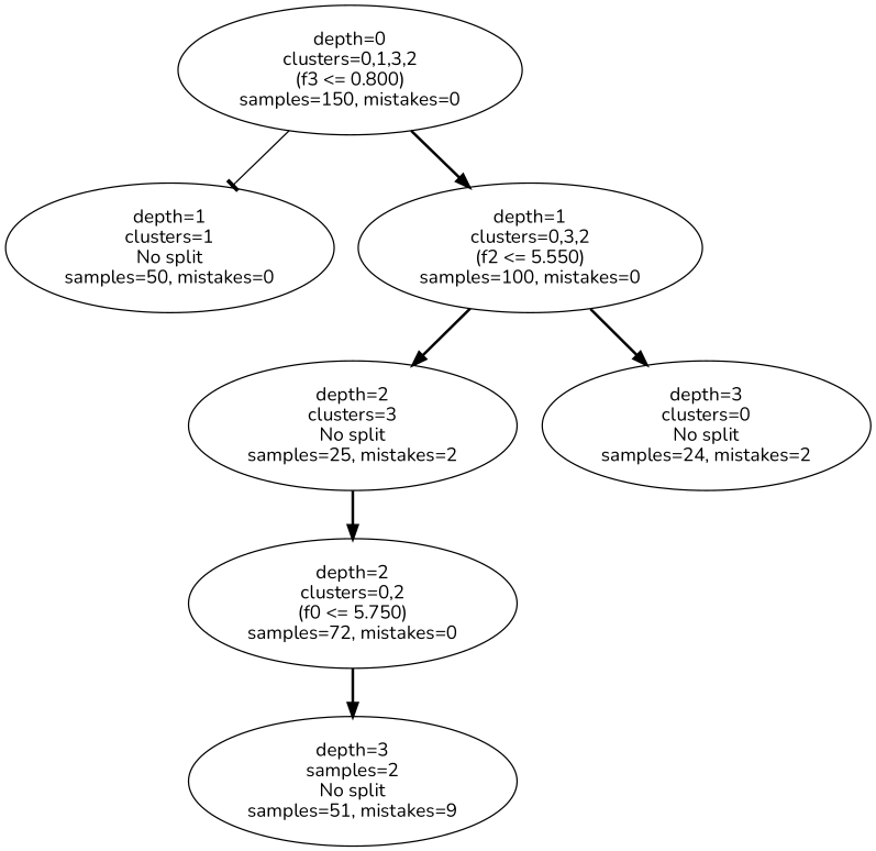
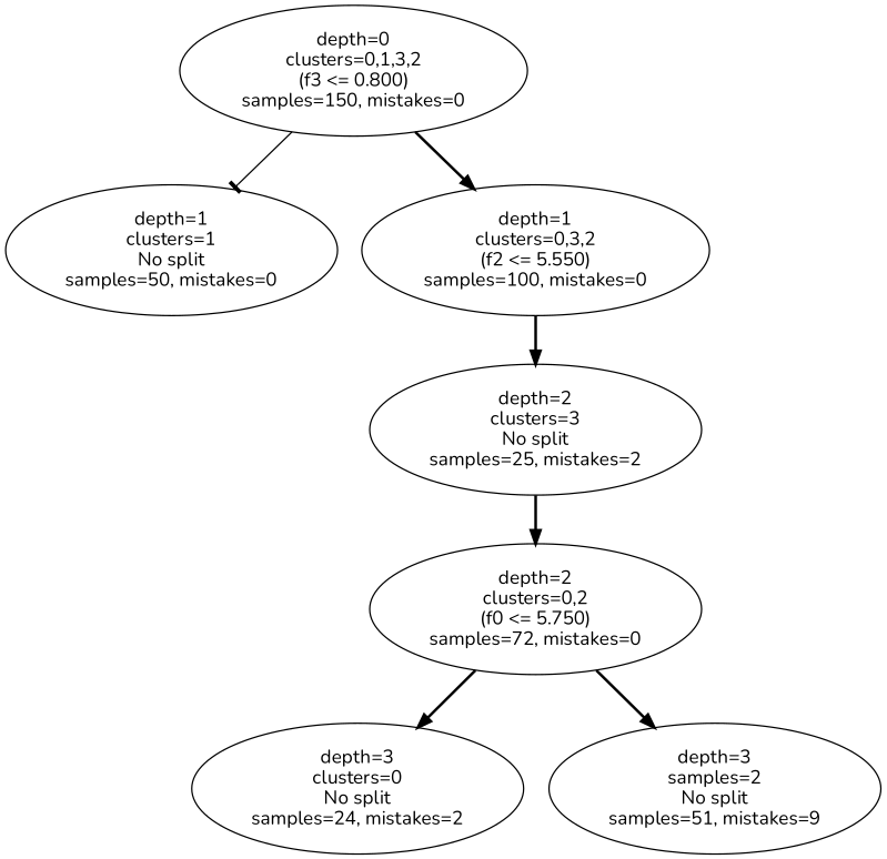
  digraph {
    fontname=Nunito
    node [fontname=Nunito]
    edge [arrowhead=normal fontname=Nunito style=bold]
    n1 [label="depth=0\nclusters=0,1,3,2\n(f3 <= 0.800)\nsamples=150, mistakes=0"]
    n2 [label="depth=1\nclusters=1\nNo split\nsamples=50, mistakes=0"]
    n3 [label="depth=1\nclusters=0,3,2\n(f2 <= 5.550)\nsamples=100, mistakes=0"]
    n4 [label="depth=2\nclusters=3\nNo split\nsamples=25, mistakes=2"]
    n5 [label="depth=2\nclusters=0,2\n(f0 <= 5.750)\nsamples=72, mistakes=0"]
    n6 [label="depth=3\nclusters=0\nNo split\nsamples=24, mistakes=2"]
    n7 [label="depth=3\nsamples=2\nNo split\nsamples=51, mistakes=9"]
    n1 -> n2 [arrowhead=tee style=solid]
    n1 -> n3
    n3 -> n4
    n4 -> n5
-   n3 -> n6
+   n5 -> n6
    n5 -> n7
  }
